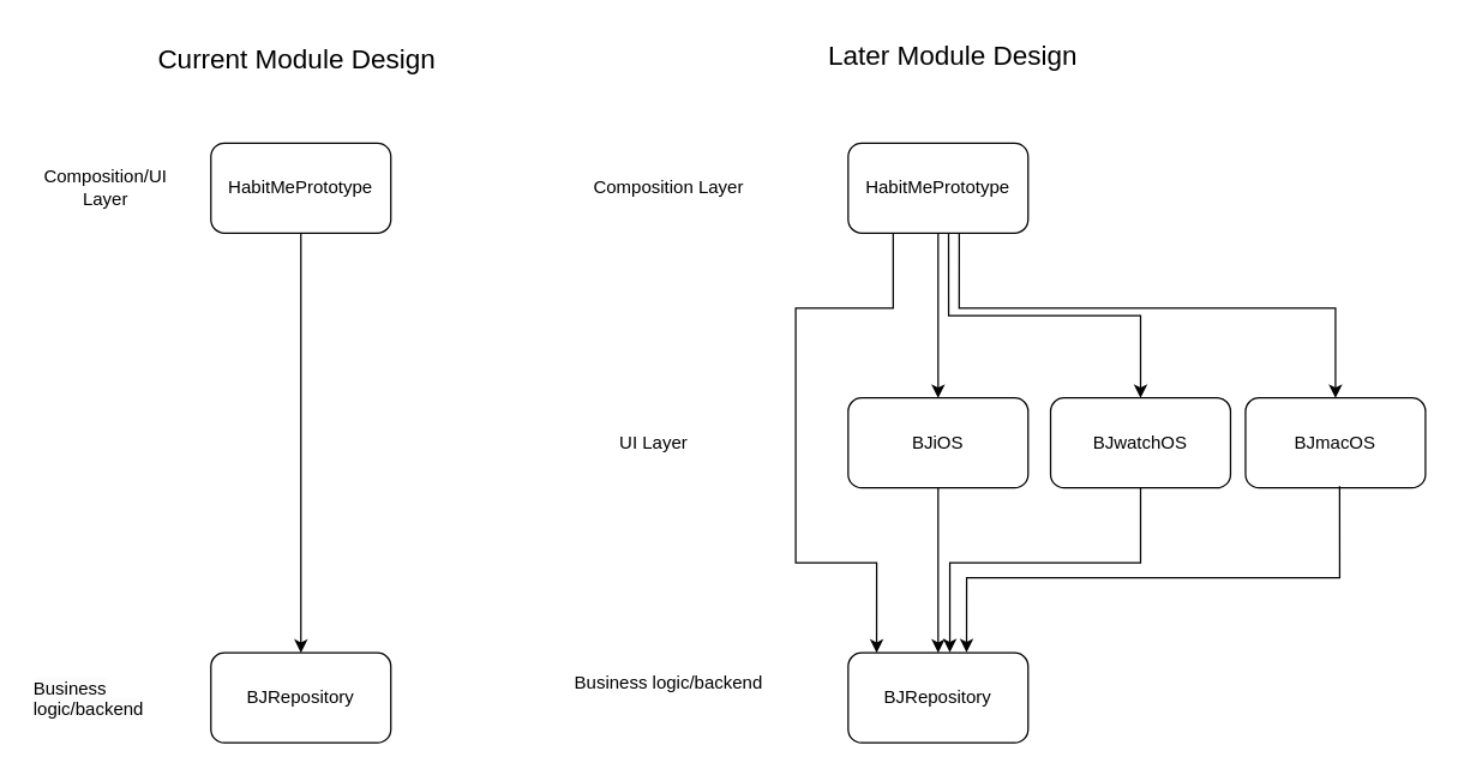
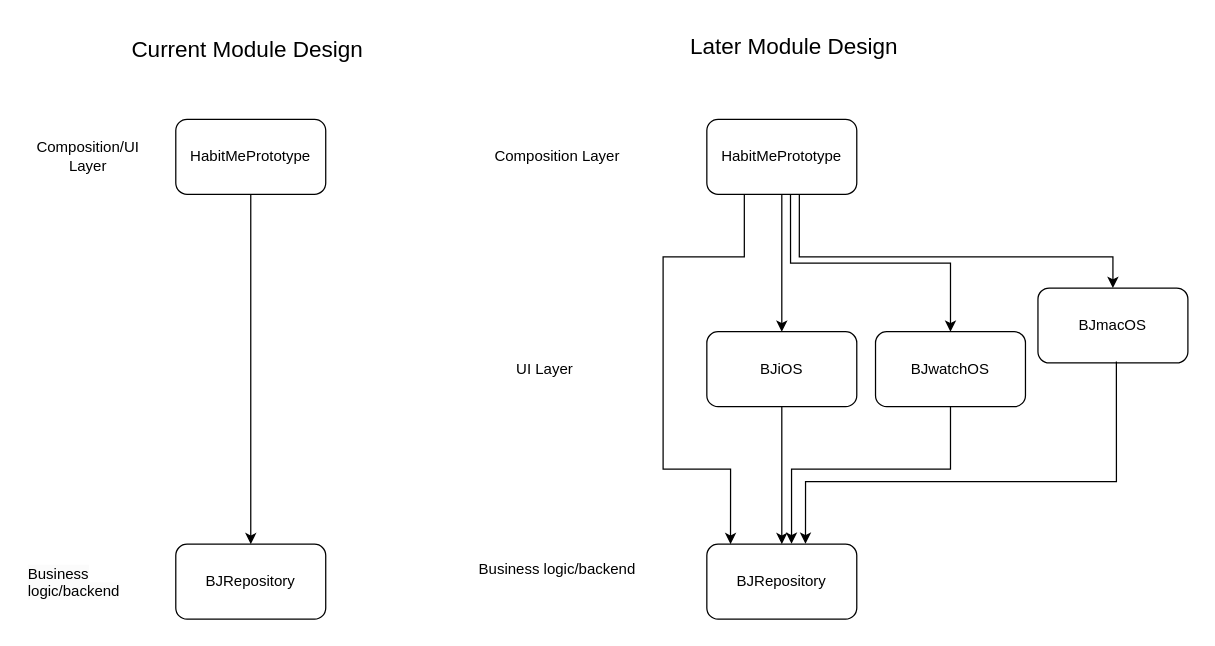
  <mxCell id="0" />
  <mxCell id="1" parent="0" />
  <mxCell id="2" value="" style="edgeStyle=orthogonalEdgeStyle;rounded=0;orthogonalLoop=1;jettySize=auto;html=1;exitX=0.5;exitY=1;exitDx=0;exitDy=0;" parent="1" source="6" target="8" edge="1"><mxGeometry relative="1" as="geometry" /></mxCell>
  <mxCell id="3" style="edgeStyle=orthogonalEdgeStyle;rounded=0;orthogonalLoop=1;jettySize=auto;html=1;exitX=0.25;exitY=1;exitDx=0;exitDy=0;entryX=0.158;entryY=0;entryDx=0;entryDy=0;entryPerimeter=0;" parent="1" source="6" target="9" edge="1"><mxGeometry relative="1" as="geometry"><Array as="points"><mxPoint x="595" y="205" /><mxPoint x="530" y="205" /><mxPoint x="530" y="375" /><mxPoint x="584" y="375" /></Array></mxGeometry></mxCell>
  <mxCell id="4" style="edgeStyle=orthogonalEdgeStyle;rounded=0;orthogonalLoop=1;jettySize=auto;html=1;exitX=0.558;exitY=1;exitDx=0;exitDy=0;exitPerimeter=0;" edge="1" parent="1" source="6" target="14"><mxGeometry relative="1" as="geometry" /></mxCell>
  <mxCell id="5" style="edgeStyle=orthogonalEdgeStyle;rounded=0;orthogonalLoop=1;jettySize=auto;html=1;exitX=0.617;exitY=1;exitDx=0;exitDy=0;exitPerimeter=0;" edge="1" parent="1" source="6" target="15"><mxGeometry relative="1" as="geometry"><mxPoint x="920" y="235" as="targetPoint" /><Array as="points"><mxPoint x="639" y="205" /><mxPoint x="890" y="205" /></Array></mxGeometry></mxCell>
  <mxCell id="6" value="HabitMePrototype" style="rounded=1;whiteSpace=wrap;html=1;" parent="1" vertex="1"><mxGeometry x="565" y="95" width="120" height="60" as="geometry" /></mxCell>
  <mxCell id="7" value="" style="edgeStyle=orthogonalEdgeStyle;rounded=0;orthogonalLoop=1;jettySize=auto;html=1;entryX=0.5;entryY=0;entryDx=0;entryDy=0;" parent="1" source="8" target="9" edge="1"><mxGeometry relative="1" as="geometry" /></mxCell>
  <mxCell id="8" value="BJiOS" style="whiteSpace=wrap;html=1;rounded=1;" parent="1" vertex="1"><mxGeometry x="565" y="265" width="120" height="60" as="geometry" /></mxCell>
  <mxCell id="9" value="BJRepository" style="whiteSpace=wrap;html=1;rounded=1;" parent="1" vertex="1"><mxGeometry x="565" y="435" width="120" height="60" as="geometry" /></mxCell>
  <mxCell id="10" value="Composition Layer" style="text;html=1;align=center;verticalAlign=middle;resizable=0;points=[];autosize=1;strokeColor=none;fillColor=none;" parent="1" vertex="1"><mxGeometry x="385" y="110" width="120" height="30" as="geometry" /></mxCell>
  <mxCell id="11" value="UI Layer" style="text;html=1;align=center;verticalAlign=middle;resizable=0;points=[];autosize=1;strokeColor=none;fillColor=none;" parent="1" vertex="1"><mxGeometry x="400" y="280" width="70" height="30" as="geometry" /></mxCell>
  <mxCell id="12" value="Business logic/backend" style="text;html=1;align=center;verticalAlign=middle;resizable=0;points=[];autosize=1;strokeColor=none;fillColor=none;" parent="1" vertex="1"><mxGeometry x="370" y="440" width="150" height="30" as="geometry" /></mxCell>
  <mxCell id="13" style="edgeStyle=orthogonalEdgeStyle;rounded=0;orthogonalLoop=1;jettySize=auto;html=1;exitX=0.5;exitY=1;exitDx=0;exitDy=0;entryX=0.565;entryY=-0.004;entryDx=0;entryDy=0;entryPerimeter=0;" edge="1" parent="1" source="14" target="9"><mxGeometry relative="1" as="geometry"><mxPoint x="634" y="425" as="targetPoint" /><Array as="points"><mxPoint x="760" y="375" /><mxPoint x="633" y="375" /></Array></mxGeometry></mxCell>
  <mxCell id="14" value="BJwatchOS" style="whiteSpace=wrap;html=1;rounded=1;" vertex="1" parent="1"><mxGeometry x="700" y="265" width="120" height="60" as="geometry" /></mxCell>
- <mxCell id="15" value="BJmacOS" style="whiteSpace=wrap;html=1;rounded=1;" vertex="1" parent="1"><mxGeometry x="830" y="265" width="120" height="60" as="geometry" /></mxCell>
+ <mxCell id="15" value="BJmacOS" style="whiteSpace=wrap;html=1;rounded=1;" vertex="1" parent="1"><mxGeometry x="830" y="230" width="120" height="60" as="geometry" /></mxCell>
  <mxCell id="16" style="edgeStyle=orthogonalEdgeStyle;rounded=0;orthogonalLoop=1;jettySize=auto;html=1;exitX=0.523;exitY=0.98;exitDx=0;exitDy=0;entryX=0.658;entryY=-0.004;entryDx=0;entryDy=0;entryPerimeter=0;exitPerimeter=0;" edge="1" parent="1" source="15" target="9"><mxGeometry relative="1" as="geometry"><mxPoint x="893" y="345" as="sourcePoint" /><mxPoint x="644.32" y="444.28" as="targetPoint" /><Array as="points"><mxPoint x="893" y="385" /><mxPoint x="644" y="385" /></Array></mxGeometry></mxCell>
  <mxCell id="17" style="edgeStyle=orthogonalEdgeStyle;rounded=0;orthogonalLoop=1;jettySize=auto;html=1;exitX=0.5;exitY=1;exitDx=0;exitDy=0;" edge="1" parent="1" source="18" target="19"><mxGeometry relative="1" as="geometry" /></mxCell>
  <mxCell id="18" value="HabitMePrototype" style="rounded=1;whiteSpace=wrap;html=1;" vertex="1" parent="1"><mxGeometry x="140" y="95" width="120" height="60" as="geometry" /></mxCell>
  <mxCell id="19" value="BJRepository" style="whiteSpace=wrap;html=1;rounded=1;" vertex="1" parent="1"><mxGeometry x="140" y="435" width="120" height="60" as="geometry" /></mxCell>
  <mxCell id="20" value="Composition/UI Layer" style="text;html=1;align=center;verticalAlign=middle;whiteSpace=wrap;rounded=0;" vertex="1" parent="1"><mxGeometry x="40" y="110" width="60" height="30" as="geometry" /></mxCell>
  <mxCell id="21" value="&lt;span style=&quot;caret-color: rgb(0, 0, 0); color: rgb(0, 0, 0); font-family: Helvetica; font-size: 12px; font-style: normal; font-variant-caps: normal; font-weight: 400; letter-spacing: normal; text-align: center; text-indent: 0px; text-transform: none; word-spacing: 0px; -webkit-text-stroke-width: 0px; background-color: rgb(251, 251, 251); text-decoration: none; float: none; display: inline !important;&quot;&gt;Business logic/backend&lt;/span&gt;" style="text;whiteSpace=wrap;html=1;" vertex="1" parent="1"><mxGeometry y="445" width="110" height="40" as="geometry" x="20" /></mxCell>
  <mxCell id="22" value="Current Module Design" style="text;html=1;align=center;verticalAlign=middle;whiteSpace=wrap;rounded=0;fontSize=18;" vertex="1" parent="1"><mxGeometry x="100" y="25" width="195" height="30" as="geometry" /></mxCell>
  <mxCell id="23" value="&lt;div style=&quot;text-align: center;&quot;&gt;&lt;font size=&quot;4&quot;&gt;Later Module Design&lt;/font&gt;&lt;/div&gt;" style="text;whiteSpace=wrap;html=1;" vertex="1" parent="1"><mxGeometry x="550" y="20" width="200" height="40" as="geometry" /></mxCell>
